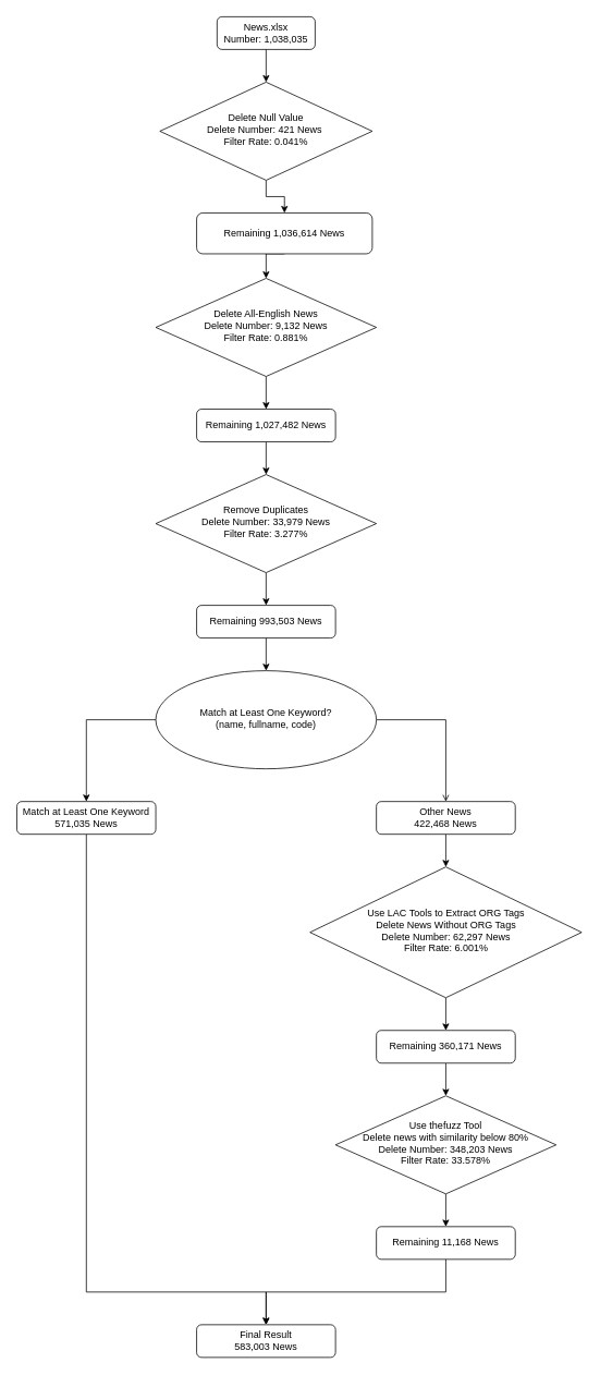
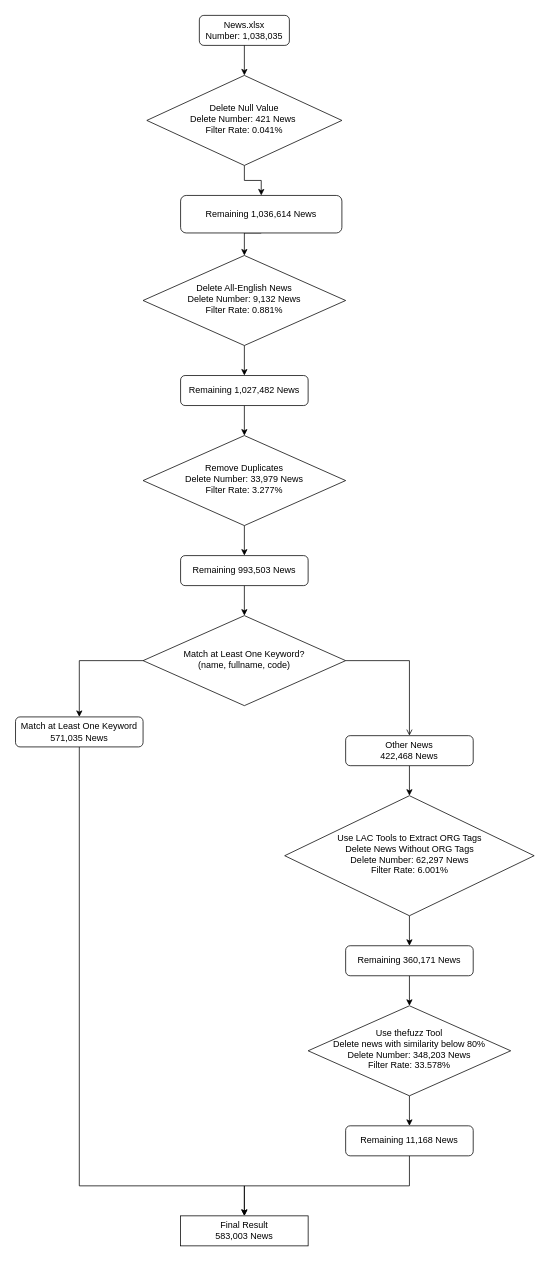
  <mxCell id="0" />
  <mxCell id="1" parent="0" />
  <mxCell id="2" value="News.xlsx&lt;br&gt;Number: 1,038,035" style="rounded=1;whiteSpace=wrap;html=1;fontSize=12;glass=0;strokeWidth=1;shadow=0;" parent="1" vertex="1"><mxGeometry x="265" y="20" width="120" height="40" as="geometry" /></mxCell>
  <mxCell id="3" style="edgeStyle=orthogonalEdgeStyle;rounded=0;orthogonalLoop=1;jettySize=auto;html=1;exitX=0.5;exitY=1;exitDx=0;exitDy=0;entryX=0.5;entryY=0;entryDx=0;entryDy=0;" edge="1" parent="1" source="4" target="6"><mxGeometry relative="1" as="geometry" /></mxCell>
  <mxCell id="4" value="Delete Null Value&lt;br&gt;Delete Number: 421 News&amp;nbsp;&lt;br&gt;Filter Rate: 0.041%" style="rhombus;whiteSpace=wrap;html=1;shadow=0;fontFamily=Helvetica;fontSize=12;align=center;strokeWidth=1;spacing=6;spacingTop=-4;" parent="1" vertex="1"><mxGeometry x="195" y="100" width="260" height="120" as="geometry" /></mxCell>
  <mxCell id="5" style="edgeStyle=orthogonalEdgeStyle;rounded=0;orthogonalLoop=1;jettySize=auto;html=1;exitX=0.5;exitY=1;exitDx=0;exitDy=0;entryX=0.5;entryY=0;entryDx=0;entryDy=0;" edge="1" parent="1" source="6" target="11"><mxGeometry relative="1" as="geometry" /></mxCell>
  <mxCell id="6" value="Remaining 1,036,614 News" style="rounded=1;whiteSpace=wrap;html=1;fontSize=12;glass=0;strokeWidth=1;shadow=0;" parent="1" vertex="1"><mxGeometry x="240" y="260" width="215" height="50" as="geometry" /></mxCell>
  <mxCell id="7" value="" style="endArrow=classic;html=1;rounded=0;exitX=0.5;exitY=1;exitDx=0;exitDy=0;entryX=0.5;entryY=0;entryDx=0;entryDy=0;" edge="1" parent="1" source="2" target="4"><mxGeometry width="50" height="50" relative="1" as="geometry"><mxPoint x="375" y="430" as="sourcePoint" /><mxPoint x="425" y="380" as="targetPoint" /></mxGeometry></mxCell>
  <mxCell id="8" style="edgeStyle=orthogonalEdgeStyle;rounded=0;orthogonalLoop=1;jettySize=auto;html=1;exitX=0.5;exitY=1;exitDx=0;exitDy=0;entryX=0.5;entryY=0;entryDx=0;entryDy=0;" edge="1" parent="1" source="9" target="13"><mxGeometry relative="1" as="geometry" /></mxCell>
  <mxCell id="9" value="Remaining 1,027,482 News" style="rounded=1;whiteSpace=wrap;html=1;fontSize=12;glass=0;strokeWidth=1;shadow=0;" vertex="1" parent="1"><mxGeometry x="240" y="500" width="170" height="40" as="geometry" /></mxCell>
  <mxCell id="10" style="edgeStyle=orthogonalEdgeStyle;rounded=0;orthogonalLoop=1;jettySize=auto;html=1;exitX=0.5;exitY=1;exitDx=0;exitDy=0;entryX=0.5;entryY=0;entryDx=0;entryDy=0;" edge="1" parent="1" source="11" target="9"><mxGeometry relative="1" as="geometry" /></mxCell>
  <mxCell id="11" value="Delete All-English News&lt;br&gt;Delete Number: 9,132 News&lt;br&gt;Filter Rate: 0.881%" style="rhombus;whiteSpace=wrap;html=1;shadow=0;fontFamily=Helvetica;fontSize=12;align=center;strokeWidth=1;spacing=6;spacingTop=-4;" vertex="1" parent="1"><mxGeometry x="190" y="340" width="270" height="120" as="geometry" /></mxCell>
  <mxCell id="12" style="edgeStyle=orthogonalEdgeStyle;rounded=0;orthogonalLoop=1;jettySize=auto;html=1;exitX=0.5;exitY=1;exitDx=0;exitDy=0;entryX=0.5;entryY=0;entryDx=0;entryDy=0;" edge="1" parent="1" source="13" target="15"><mxGeometry relative="1" as="geometry" /></mxCell>
  <mxCell id="13" value="Remove Duplicates&lt;br&gt;Delete Number: 33,979 News&lt;br&gt;Filter Rate: 3.277%" style="rhombus;whiteSpace=wrap;html=1;shadow=0;fontFamily=Helvetica;fontSize=12;align=center;strokeWidth=1;spacing=6;spacingTop=-4;" vertex="1" parent="1"><mxGeometry x="190" y="580" width="270" height="120" as="geometry" /></mxCell>
  <mxCell id="14" style="edgeStyle=orthogonalEdgeStyle;rounded=0;orthogonalLoop=1;jettySize=auto;html=1;exitX=0.5;exitY=1;exitDx=0;exitDy=0;entryX=0.5;entryY=0;entryDx=0;entryDy=0;" edge="1" parent="1" source="15" target="18"><mxGeometry relative="1" as="geometry" /></mxCell>
  <mxCell id="15" value="Remaining 993,503 News" style="rounded=1;whiteSpace=wrap;html=1;fontSize=12;glass=0;strokeWidth=1;shadow=0;" vertex="1" parent="1"><mxGeometry x="240" y="740" width="170" height="40" as="geometry" /></mxCell>
  <mxCell id="16" style="edgeStyle=orthogonalEdgeStyle;rounded=0;orthogonalLoop=1;jettySize=auto;html=1;exitX=1;exitY=0.5;exitDx=0;exitDy=0;entryX=0.5;entryY=0;entryDx=0;entryDy=0;endArrow=open;" edge="1" parent="1" source="18" target="22"><mxGeometry relative="1" as="geometry" /></mxCell>
  <mxCell id="17" style="edgeStyle=orthogonalEdgeStyle;rounded=0;orthogonalLoop=1;jettySize=auto;html=1;exitX=0;exitY=0.5;exitDx=0;exitDy=0;entryX=0.5;entryY=0;entryDx=0;entryDy=0;" edge="1" parent="1" source="18" target="20"><mxGeometry relative="1" as="geometry" /></mxCell>
- <mxCell id="18" value="Match at Least One Keyword?&lt;br&gt;(name, fullname, code)" style="ellipse;whiteSpace=wrap;html=1;shadow=0;fontFamily=Helvetica;fontSize=12;align=center;strokeWidth=1;spacing=6;spacingTop=-4;" vertex="1" parent="1"><mxGeometry x="190" y="820" width="270" height="120" as="geometry" /></mxCell>
+ <mxCell id="18" value="Match at Least One Keyword?&lt;br&gt;(name, fullname, code)" style="rhombus;whiteSpace=wrap;html=1;shadow=0;fontFamily=Helvetica;fontSize=12;align=center;strokeWidth=1;spacing=6;spacingTop=-4;" vertex="1" parent="1"><mxGeometry x="190" y="820" width="270" height="120" as="geometry" /></mxCell>
  <mxCell id="19" style="edgeStyle=orthogonalEdgeStyle;rounded=0;orthogonalLoop=1;jettySize=auto;html=1;exitX=0.5;exitY=1;exitDx=0;exitDy=0;entryX=0.5;entryY=0;entryDx=0;entryDy=0;" edge="1" parent="1" source="20" target="31"><mxGeometry relative="1" as="geometry"><Array as="points"><mxPoint y="1580" x="105" /><mxPoint x="325" y="1580" /></Array></mxGeometry></mxCell>
- <mxCell id="20" value="Match at Least One Keyword&lt;br&gt;571,035 News" style="rounded=1;whiteSpace=wrap;html=1;fontSize=12;glass=0;strokeWidth=1;shadow=0;" vertex="1" parent="1"><mxGeometry x="20" y="980" width="170" height="40" as="geometry" /></mxCell>
+ <mxCell id="20" value="Match at Least One Keyword&lt;br&gt;571,035 News" style="rounded=1;whiteSpace=wrap;html=1;fontSize=12;glass=0;strokeWidth=1;shadow=0;" vertex="1" parent="1"><mxGeometry x="20" y="955" width="170" height="40" as="geometry" /></mxCell>
  <mxCell id="21" style="edgeStyle=orthogonalEdgeStyle;rounded=0;orthogonalLoop=1;jettySize=auto;html=1;exitX=0.5;exitY=1;exitDx=0;exitDy=0;entryX=0.5;entryY=0;entryDx=0;entryDy=0;" edge="1" parent="1" source="22" target="24"><mxGeometry relative="1" as="geometry" /></mxCell>
  <mxCell id="22" value="Other News&lt;br&gt;422,468 News" style="rounded=1;whiteSpace=wrap;html=1;fontSize=12;glass=0;strokeWidth=1;shadow=0;" vertex="1" parent="1"><mxGeometry x="460" y="980" width="170" height="40" as="geometry" /></mxCell>
  <mxCell id="23" style="edgeStyle=orthogonalEdgeStyle;rounded=0;orthogonalLoop=1;jettySize=auto;html=1;exitX=0.5;exitY=1;exitDx=0;exitDy=0;entryX=0.5;entryY=0;entryDx=0;entryDy=0;" edge="1" parent="1" source="24" target="26"><mxGeometry relative="1" as="geometry" /></mxCell>
  <mxCell id="24" value="Use LAC Tools to Extract ORG Tags&lt;br&gt;Delete News Without ORG Tags&lt;br&gt;Delete Number: 62,297 News&lt;br&gt;Filter Rate: 6.001%" style="rhombus;whiteSpace=wrap;html=1;shadow=0;fontFamily=Helvetica;fontSize=12;align=center;strokeWidth=1;spacing=6;spacingTop=-4;" vertex="1" parent="1"><mxGeometry x="378.75" y="1060" width="332.5" height="160" as="geometry" /></mxCell>
  <mxCell id="25" style="edgeStyle=orthogonalEdgeStyle;rounded=0;orthogonalLoop=1;jettySize=auto;html=1;exitX=0.5;exitY=1;exitDx=0;exitDy=0;entryX=0.5;entryY=0;entryDx=0;entryDy=0;" edge="1" parent="1" source="26" target="28"><mxGeometry relative="1" as="geometry" /></mxCell>
  <mxCell id="26" value="Remaining 360,171 News" style="rounded=1;whiteSpace=wrap;html=1;fontSize=12;glass=0;strokeWidth=1;shadow=0;" vertex="1" parent="1"><mxGeometry x="460" y="1260" width="170" height="40" as="geometry" /></mxCell>
  <mxCell id="27" style="edgeStyle=orthogonalEdgeStyle;rounded=0;orthogonalLoop=1;jettySize=auto;html=1;exitX=0.5;exitY=1;exitDx=0;exitDy=0;entryX=0.5;entryY=0;entryDx=0;entryDy=0;" edge="1" parent="1" source="28" target="30"><mxGeometry relative="1" as="geometry" /></mxCell>
  <mxCell id="28" value="Use thefuzz Tool&lt;br&gt;Delete news with similarity below 80%&lt;br&gt;Delete Number:&amp;nbsp;348,203 News&lt;br&gt;Filter Rate: 33.578%" style="rhombus;whiteSpace=wrap;html=1;shadow=0;fontFamily=Helvetica;fontSize=12;align=center;strokeWidth=1;spacing=6;spacingTop=-4;" vertex="1" parent="1"><mxGeometry x="410" y="1340" width="270" height="120" as="geometry" /></mxCell>
  <mxCell id="29" style="edgeStyle=orthogonalEdgeStyle;rounded=0;orthogonalLoop=1;jettySize=auto;html=1;exitX=0.5;exitY=1;exitDx=0;exitDy=0;entryX=0.5;entryY=0;entryDx=0;entryDy=0;" edge="1" parent="1" source="30" target="31"><mxGeometry relative="1" as="geometry" /></mxCell>
  <mxCell id="30" value="Remaining 11,168 News" style="rounded=1;whiteSpace=wrap;html=1;fontSize=12;glass=0;strokeWidth=1;shadow=0;" vertex="1" parent="1"><mxGeometry x="460" y="1500" width="170" height="40" as="geometry" /></mxCell>
- <mxCell id="31" value="Final Result&lt;br&gt;583,003 News" style="rounded=1;whiteSpace=wrap;html=1;fontSize=12;glass=0;strokeWidth=1;shadow=0;" vertex="1" parent="1"><mxGeometry x="240" y="1620" width="170" height="40" as="geometry" /></mxCell>
+ <mxCell id="31" value="Final Result&lt;br&gt;583,003 News" style="whiteSpace=wrap;html=1;fontSize=12;glass=0;strokeWidth=1;shadow=0;rounded=0;" vertex="1" parent="1"><mxGeometry x="240" y="1620" width="170" height="40" as="geometry" /></mxCell>
